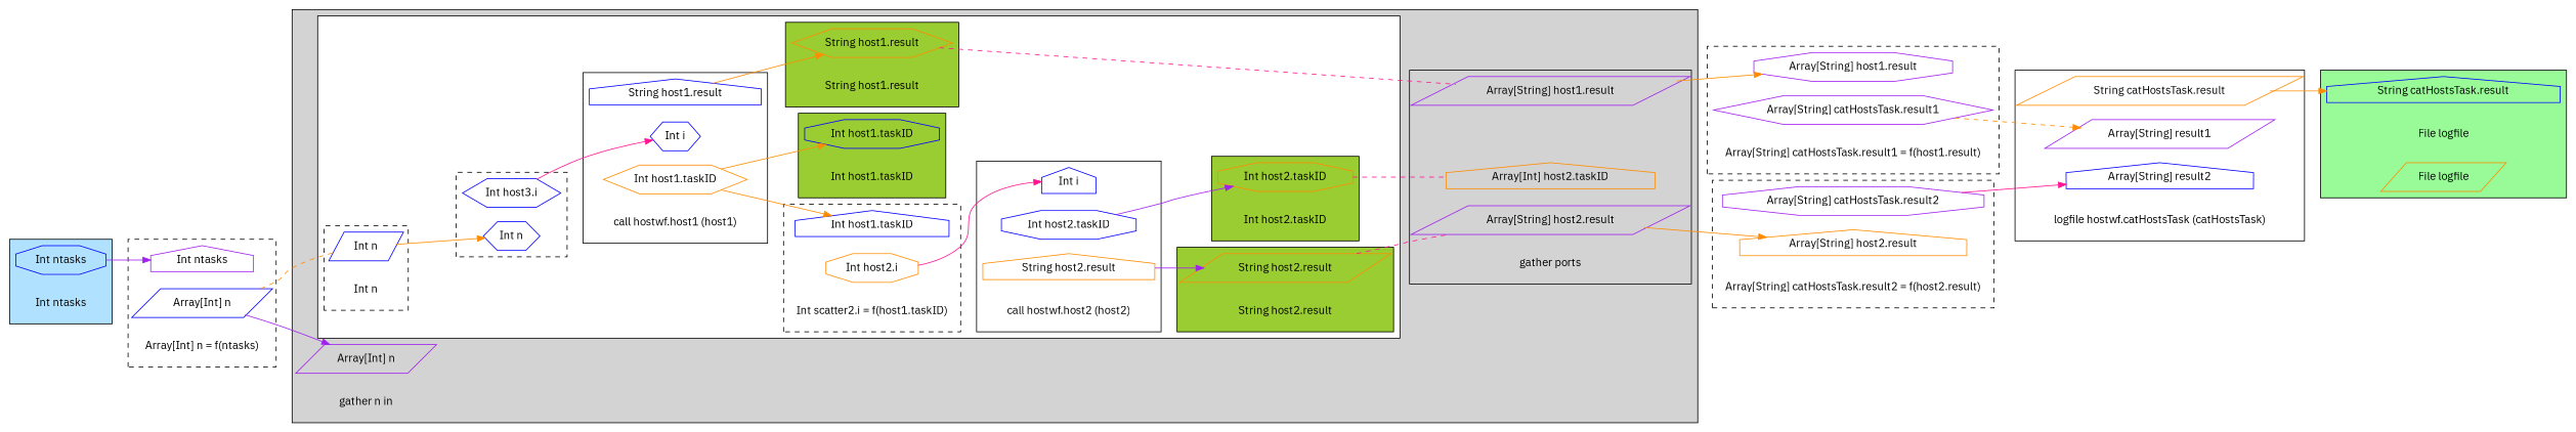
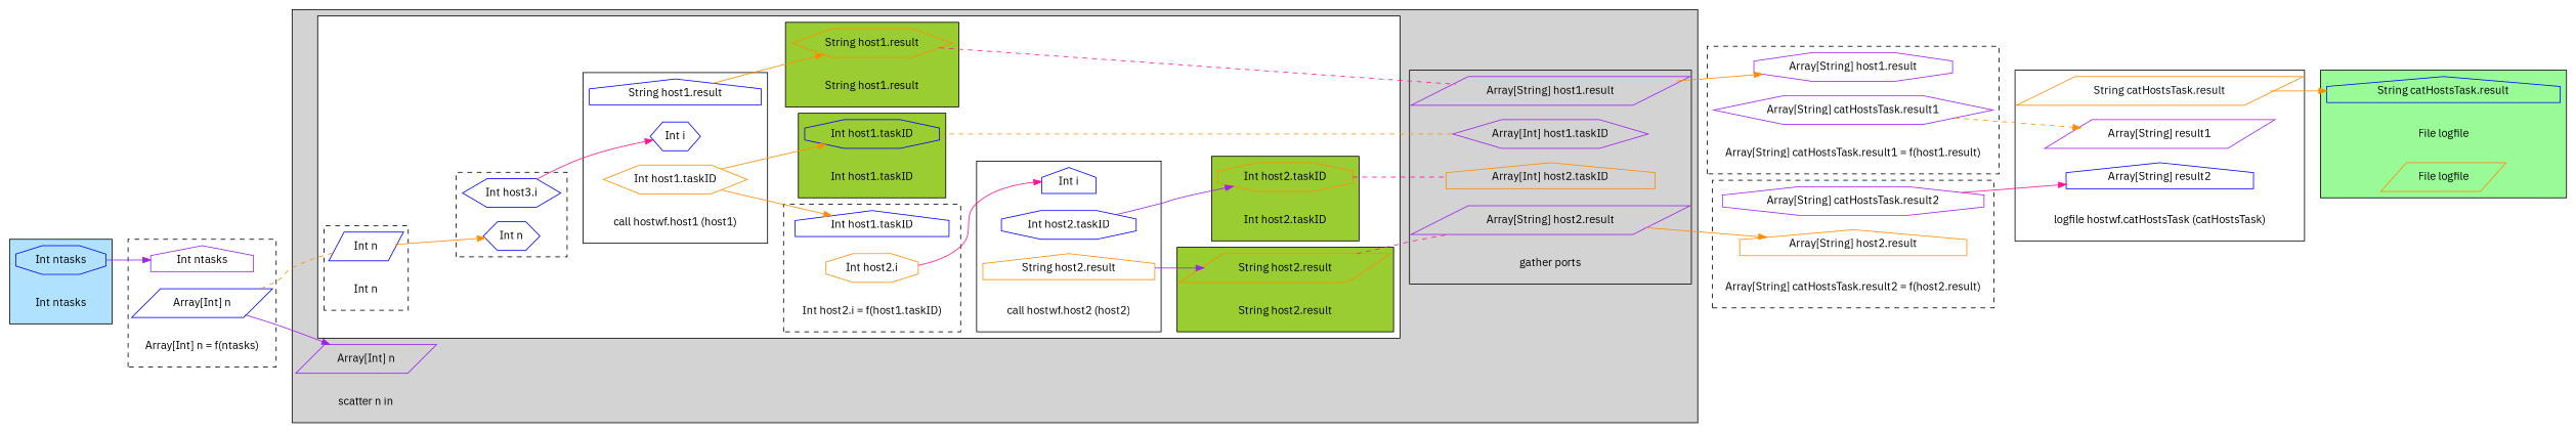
  digraph {
    compound=true
    fontname="IBM Plex Sans"
    rankdir=LR
    node [color=blue fontname="IBM Plex Sans" shape=plaintext]
    edge [color=darkorange fontname="IBM Plex Sans"]
    n1 [color=purple label="Array[String] catHostsTask.result2" shape=octagon]
    n2 [color=darkorange label="Array[String] host2.result" shape=house]
    n3 [color=darkorange label="Array[String] catHostsTask.result2 = f(host2.result)"]
    n4 [color=purple label="Array[String] host1.result" shape=parallelogram]
+   n5 [color=purple label="Array[Int] host1.taskID" shape=hexagon]
    n6 [color=darkorange label="Array[Int] host2.taskID" shape=house]
    n7 [color=purple label="Array[String] host2.result" shape=parallelogram]
    n8 [color=purple label="gather ports"]
    n9 [color=darkorange label="Int host1.taskID" shape=hexagon]
    n10 [label="Int i" shape=hexagon]
    n11 [label="String host1.result" shape=house]
    n12 [label="call hostwf.host1 (host1)"]
    n13 [label="Int host1.taskID" shape=house]
    n14 [color=darkorange label="Int host2.i" shape=octagon]
-   n15 [color=purple label="Int scatter2.i = f(host1.taskID)"]
+   n15 [color=purple label="Int host2.i = f(host1.taskID)"]
    n16 [label="Int n" shape=parallelogram]
    n17 [color=purple label="Int n"]
    n18 [label="Int host1.taskID" shape=octagon]
    n19 [color=purple label="Int host1.taskID"]
    n20 [label="Int i" shape=house]
    n21 [label="Int host2.taskID" shape=octagon]
    n22 [color=darkorange label="String host2.result" shape=house]
    n23 [color=darkorange label="call hostwf.host2 (host2)"]
    n24 [color=darkorange label="String host2.result" shape=parallelogram]
    n25 [label="String host2.result"]
    n26 [color=darkorange label="String host1.result" shape=hexagon]
    n27 [color=darkorange label="String host1.result"]
    n28 [label="Int host3.i" shape=hexagon]
    n29 [label="Int n" shape=hexagon]
    n30 [color=darkorange label="Int host2.taskID" shape=octagon]
    n31 [label="Int host2.taskID"]
    n32 [color=purple label="Array[Int] n" shape=parallelogram]
-   n33 [color=darkorange label="gather n in"]
+   n33 [color=darkorange label="scatter n in"]
    n34 [label="Int ntasks" shape=octagon]
    n35 [label="Int ntasks"]
    n36 [color=purple label="Int ntasks" shape=house]
    n37 [label="Array[Int] n" shape=parallelogram]
    n38 [color=purple label="Array[Int] n = f(ntasks)"]
    n39 [color=purple label="Array[String] host1.result" shape=octagon]
    n40 [color=purple label="Array[String] catHostsTask.result1" shape=hexagon]
    n41 [label="Array[String] catHostsTask.result1 = f(host1.result)"]
    n42 [color=darkorange label="String catHostsTask.result" shape=parallelogram]
    n43 [color=purple label="Array[String] result1" shape=parallelogram]
    n44 [label="Array[String] result2" shape=house]
    n45 [color=purple label="logfile hostwf.catHostsTask (catHostsTask)"]
    n46 [label="String catHostsTask.result" shape=house]
    n47 [label="File logfile"]
    n48 [color=darkorange label="File logfile" shape=parallelogram]
    subgraph cluster_1 {
      fillcolor=white
      style="filled,dashed"
      n1
      n2
      n3
    }
    subgraph cluster_2 {
      fillcolor=lightgray
      style="filled,solid"
      n32
      n33
      subgraph cluster_3 {
        fillcolor=lightgray
        style="filled,solid"
        n4
+       n5
        n6
        n7
        n8
      }
      subgraph cluster_4 {
        fillcolor=white
        style="filled,solid"
        subgraph cluster_5 {
          fillcolor=white
          style="filled,solid"
          n9
          n10
          n11
          n12
        }
        subgraph cluster_6 {
          fillcolor=white
          style="filled,dashed"
          n13
          n14
          n15
        }
        subgraph cluster_7 {
          fillcolor=blueviolet
          style=dashed
          n16
          n17
        }
        subgraph cluster_8 {
          fillcolor=yellowgreen
          style="filled,solid"
          n18
          n19
        }
        subgraph cluster_9 {
          fillcolor=white
          style="filled,solid"
          n20
          n21
          n22
          n23
        }
        subgraph cluster_10 {
          fillcolor=yellowgreen
          style="filled,solid"
          n24
          n25
        }
        subgraph cluster_11 {
          fillcolor=yellowgreen
          style="filled,solid"
          n26
          n27
        }
        subgraph cluster_12 {
          fillcolor=white
          style="filled,dashed"
          n28
          n29
        }
        subgraph cluster_13 {
          fillcolor=yellowgreen
          style="filled,solid"
          n30
          n31
        }
      }
    }
    subgraph cluster_14 {
      fillcolor=lightskyblue1
      style="filled,solid"
      n34
      n35
    }
    subgraph cluster_15 {
      fillcolor=white
      style="filled,dashed"
      n36
      n37
      n38
    }
    subgraph cluster_16 {
      fillcolor=white
      style="filled,dashed"
      n39
      n40
      n41
    }
    subgraph cluster_17 {
      fillcolor=white
      style="filled,solid"
      n42
      n43
      n44
      n45
    }
    subgraph cluster_18 {
      fillcolor=palegreen
      style="filled,solid"
      n46
      n47
      n48
    }
    n1 -> n44 [color=deeppink]
    n4 -> n39
    n7 -> n2
    n9 -> n13
    n9 -> n18
    n11 -> n26
    n14 -> n20 [color=deeppink]
    n16 -> n29
+   n18 -> n5 [arrowhead=none style=dashed]
    n21 -> n30 [color=purple]
    n22 -> n24 [color=purple]
    n24 -> n7 [arrowhead=none color=deeppink style=dashed]
    n26 -> n4 [arrowhead=none color=deeppink style=dashed]
    n28 -> n10 [color=deeppink]
    n30 -> n6 [arrowhead=none color=deeppink style=dashed]
    n34 -> n36 [color=purple]
    n37 -> n16 [arrowhead=none style=dashed]
    n37 -> n32 [color=purple]
    n40 -> n43 [style=dashed]
    n42 -> n46
  }
